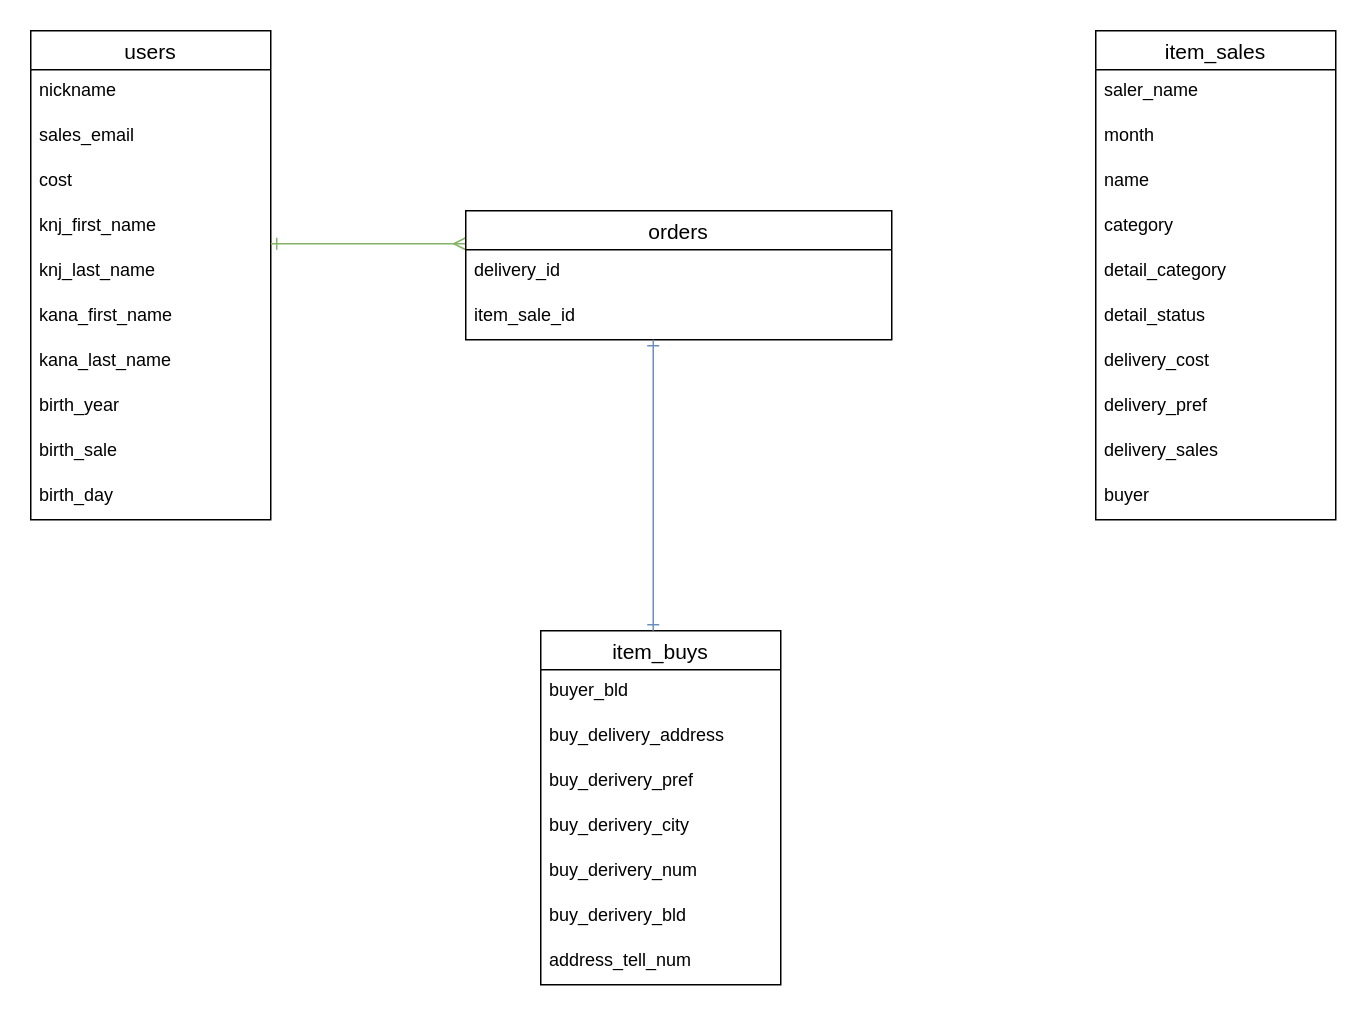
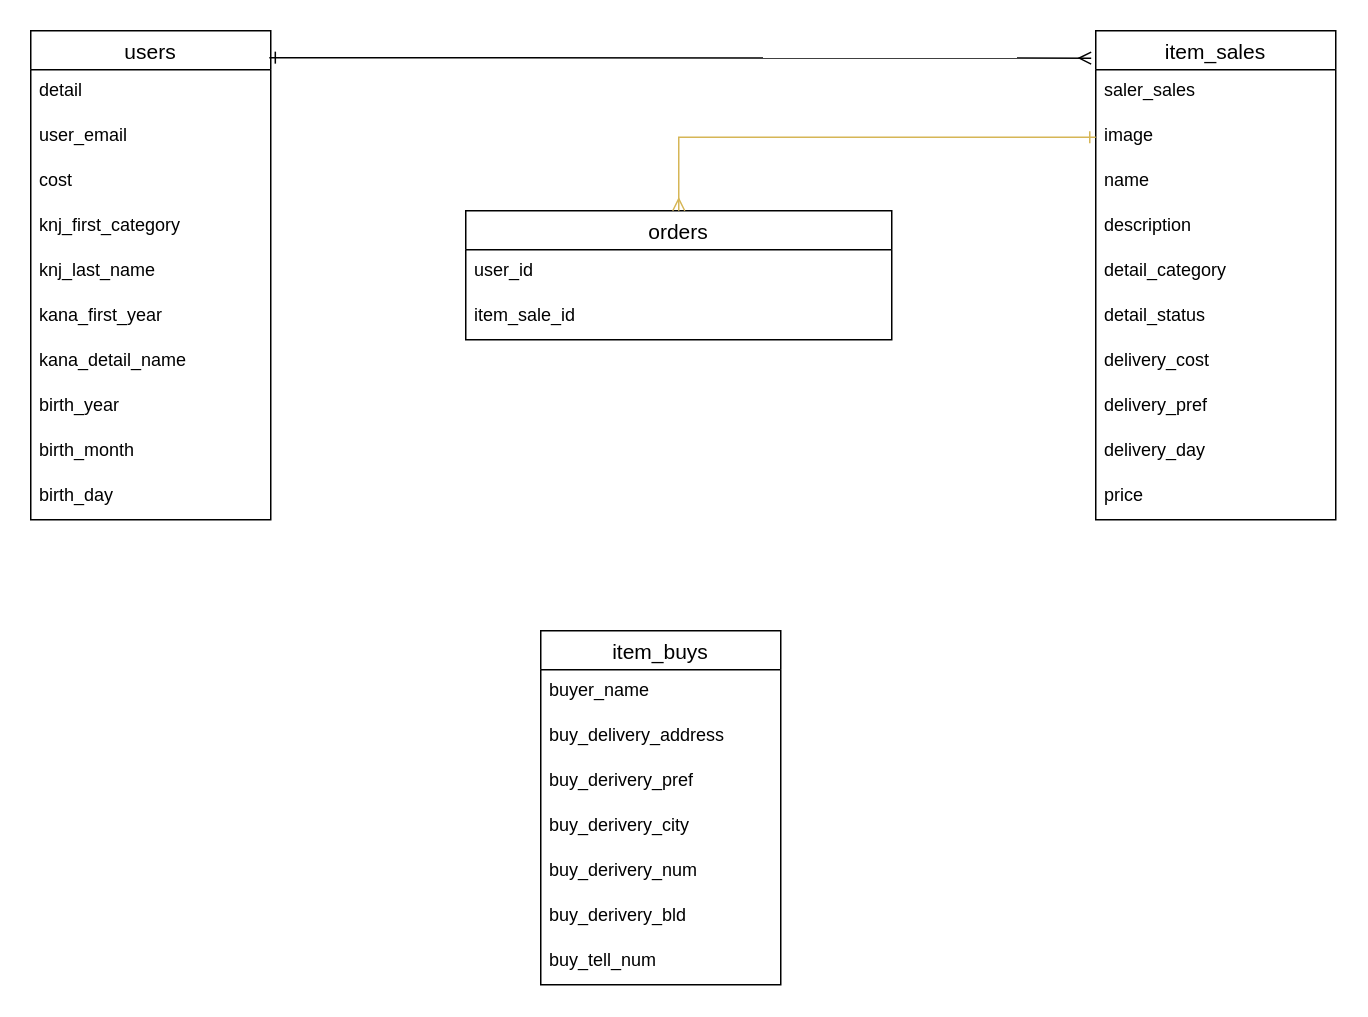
  <mxCell id="0" />
  <mxCell id="1" parent="0" />
  <mxCell id="2" value="users" style="swimlane;fontStyle=0;childLayout=stackLayout;horizontal=1;startSize=26;horizontalStack=0;resizeParent=1;resizeParentMax=0;resizeLast=0;collapsible=1;marginBottom=0;align=center;fontSize=14;" parent="1" vertex="1"><mxGeometry x="20" y="20" width="160" height="326" as="geometry" /></mxCell>
- <mxCell id="3" value="nickname" style="text;strokeColor=none;fillColor=none;spacingLeft=4;spacingRight=4;overflow=hidden;rotatable=0;points=[[0,0.5],[1,0.5]];portConstraint=eastwest;fontSize=12;" parent="2" vertex="1"><mxGeometry y="26" width="160" height="30" as="geometry" /></mxCell>
- <mxCell id="4" value="sales_email" style="text;strokeColor=none;fillColor=none;spacingLeft=4;spacingRight=4;overflow=hidden;rotatable=0;points=[[0,0.5],[1,0.5]];portConstraint=eastwest;fontSize=12;" parent="2" vertex="1"><mxGeometry y="56" width="160" height="30" as="geometry" /></mxCell>
+ <mxCell id="3" value="detail" style="text;strokeColor=none;fillColor=none;spacingLeft=4;spacingRight=4;overflow=hidden;rotatable=0;points=[[0,0.5],[1,0.5]];portConstraint=eastwest;fontSize=12;" parent="2" vertex="1"><mxGeometry y="26" width="160" height="30" as="geometry" /></mxCell>
+ <mxCell id="4" value="user_email" style="text;strokeColor=none;fillColor=none;spacingLeft=4;spacingRight=4;overflow=hidden;rotatable=0;points=[[0,0.5],[1,0.5]];portConstraint=eastwest;fontSize=12;" parent="2" vertex="1"><mxGeometry y="56" width="160" height="30" as="geometry" /></mxCell>
  <mxCell id="5" value="cost" style="text;strokeColor=none;fillColor=none;spacingLeft=4;spacingRight=4;overflow=hidden;rotatable=0;points=[[0,0.5],[1,0.5]];portConstraint=eastwest;fontSize=12;" parent="2" vertex="1"><mxGeometry y="86" width="160" height="30" as="geometry" /></mxCell>
- <mxCell id="6" value="knj_first_name" style="text;strokeColor=none;fillColor=none;spacingLeft=4;spacingRight=4;overflow=hidden;rotatable=0;points=[[0,0.5],[1,0.5]];portConstraint=eastwest;fontSize=12;" parent="2" vertex="1"><mxGeometry y="116" width="160" height="30" as="geometry" /></mxCell>
+ <mxCell id="6" value="knj_first_category" style="text;strokeColor=none;fillColor=none;spacingLeft=4;spacingRight=4;overflow=hidden;rotatable=0;points=[[0,0.5],[1,0.5]];portConstraint=eastwest;fontSize=12;" parent="2" vertex="1"><mxGeometry y="116" width="160" height="30" as="geometry" /></mxCell>
  <mxCell id="7" value="knj_last_name" style="text;strokeColor=none;fillColor=none;spacingLeft=4;spacingRight=4;overflow=hidden;rotatable=0;points=[[0,0.5],[1,0.5]];portConstraint=eastwest;fontSize=12;" parent="2" vertex="1"><mxGeometry y="146" width="160" height="30" as="geometry" /></mxCell>
- <mxCell id="8" value="kana_first_name" style="text;strokeColor=none;fillColor=none;spacingLeft=4;spacingRight=4;overflow=hidden;rotatable=0;points=[[0,0.5],[1,0.5]];portConstraint=eastwest;fontSize=12;" parent="2" vertex="1"><mxGeometry y="176" width="160" height="30" as="geometry" /></mxCell>
- <mxCell id="9" value="kana_last_name" style="text;strokeColor=none;fillColor=none;spacingLeft=4;spacingRight=4;overflow=hidden;rotatable=0;points=[[0,0.5],[1,0.5]];portConstraint=eastwest;fontSize=12;" parent="2" vertex="1"><mxGeometry y="206" width="160" height="30" as="geometry" /></mxCell>
+ <mxCell id="8" value="kana_first_year" style="text;strokeColor=none;fillColor=none;spacingLeft=4;spacingRight=4;overflow=hidden;rotatable=0;points=[[0,0.5],[1,0.5]];portConstraint=eastwest;fontSize=12;" parent="2" vertex="1"><mxGeometry y="176" width="160" height="30" as="geometry" /></mxCell>
+ <mxCell id="9" value="kana_detail_name" style="text;strokeColor=none;fillColor=none;spacingLeft=4;spacingRight=4;overflow=hidden;rotatable=0;points=[[0,0.5],[1,0.5]];portConstraint=eastwest;fontSize=12;" parent="2" vertex="1"><mxGeometry y="206" width="160" height="30" as="geometry" /></mxCell>
  <mxCell id="10" value="birth_year" style="text;strokeColor=none;fillColor=none;spacingLeft=4;spacingRight=4;overflow=hidden;rotatable=0;points=[[0,0.5],[1,0.5]];portConstraint=eastwest;fontSize=12;" parent="2" vertex="1"><mxGeometry y="236" width="160" height="30" as="geometry" /></mxCell>
- <mxCell id="11" value="birth_sale" style="text;strokeColor=none;fillColor=none;spacingLeft=4;spacingRight=4;overflow=hidden;rotatable=0;points=[[0,0.5],[1,0.5]];portConstraint=eastwest;fontSize=12;" parent="2" vertex="1"><mxGeometry y="266" width="160" height="30" as="geometry" /></mxCell>
+ <mxCell id="11" value="birth_month" style="text;strokeColor=none;fillColor=none;spacingLeft=4;spacingRight=4;overflow=hidden;rotatable=0;points=[[0,0.5],[1,0.5]];portConstraint=eastwest;fontSize=12;" parent="2" vertex="1"><mxGeometry y="266" width="160" height="30" as="geometry" /></mxCell>
  <mxCell id="12" value="birth_day" style="text;strokeColor=none;fillColor=none;spacingLeft=4;spacingRight=4;overflow=hidden;rotatable=0;points=[[0,0.5],[1,0.5]];portConstraint=eastwest;fontSize=12;" parent="2" vertex="1"><mxGeometry y="296" width="160" height="30" as="geometry" /></mxCell>
+ <mxCell id="13" style="edgeStyle=none;rounded=0;orthogonalLoop=1;jettySize=auto;html=1;endArrow=ERmany;endFill=0;entryX=-0.019;entryY=0.056;entryDx=0;entryDy=0;startArrow=ERone;startFill=0;exitX=0.994;exitY=0.055;exitDx=0;exitDy=0;exitPerimeter=0;entryPerimeter=0;" parent="1" source="2" target="14" edge="1"><mxGeometry relative="1" as="geometry"><mxPoint x="360" y="150" as="targetPoint" /><mxPoint x="250" y="61" as="sourcePoint" /></mxGeometry></mxCell>
  <mxCell id="14" value="item_sales" style="swimlane;fontStyle=0;childLayout=stackLayout;horizontal=1;startSize=26;horizontalStack=0;resizeParent=1;resizeParentMax=0;resizeLast=0;collapsible=1;marginBottom=0;align=center;fontSize=14;" parent="1" vertex="1"><mxGeometry x="730" y="20" width="160" height="326" as="geometry" /></mxCell>
- <mxCell id="15" value="saler_name" style="text;strokeColor=none;fillColor=none;spacingLeft=4;spacingRight=4;overflow=hidden;rotatable=0;points=[[0,0.5],[1,0.5]];portConstraint=eastwest;fontSize=12;" parent="14" vertex="1"><mxGeometry y="26" width="160" height="30" as="geometry" /></mxCell>
- <mxCell id="16" value="month" style="text;strokeColor=none;fillColor=none;spacingLeft=4;spacingRight=4;overflow=hidden;rotatable=0;points=[[0,0.5],[1,0.5]];portConstraint=eastwest;fontSize=12;" parent="14" vertex="1"><mxGeometry y="56" width="160" height="30" as="geometry" /></mxCell>
+ <mxCell id="15" value="saler_sales" style="text;strokeColor=none;fillColor=none;spacingLeft=4;spacingRight=4;overflow=hidden;rotatable=0;points=[[0,0.5],[1,0.5]];portConstraint=eastwest;fontSize=12;" parent="14" vertex="1"><mxGeometry y="26" width="160" height="30" as="geometry" /></mxCell>
+ <mxCell id="16" value="image" style="text;strokeColor=none;fillColor=none;spacingLeft=4;spacingRight=4;overflow=hidden;rotatable=0;points=[[0,0.5],[1,0.5]];portConstraint=eastwest;fontSize=12;" parent="14" vertex="1"><mxGeometry y="56" width="160" height="30" as="geometry" /></mxCell>
  <mxCell id="17" value="name" style="text;strokeColor=none;fillColor=none;spacingLeft=4;spacingRight=4;overflow=hidden;rotatable=0;points=[[0,0.5],[1,0.5]];portConstraint=eastwest;fontSize=12;" parent="14" vertex="1"><mxGeometry y="86" width="160" height="30" as="geometry" /></mxCell>
- <mxCell id="18" value="category" style="text;strokeColor=none;fillColor=none;spacingLeft=4;spacingRight=4;overflow=hidden;rotatable=0;points=[[0,0.5],[1,0.5]];portConstraint=eastwest;fontSize=12;" parent="14" vertex="1"><mxGeometry y="116" width="160" height="30" as="geometry" /></mxCell>
+ <mxCell id="18" value="description" style="text;strokeColor=none;fillColor=none;spacingLeft=4;spacingRight=4;overflow=hidden;rotatable=0;points=[[0,0.5],[1,0.5]];portConstraint=eastwest;fontSize=12;" parent="14" vertex="1"><mxGeometry y="116" width="160" height="30" as="geometry" /></mxCell>
  <mxCell id="19" value="detail_category" style="text;strokeColor=none;fillColor=none;spacingLeft=4;spacingRight=4;overflow=hidden;rotatable=0;points=[[0,0.5],[1,0.5]];portConstraint=eastwest;fontSize=12;" parent="14" vertex="1"><mxGeometry y="146" width="160" height="30" as="geometry" /></mxCell>
  <mxCell id="20" value="detail_status" style="text;strokeColor=none;fillColor=none;spacingLeft=4;spacingRight=4;overflow=hidden;rotatable=0;points=[[0,0.5],[1,0.5]];portConstraint=eastwest;fontSize=12;" parent="14" vertex="1"><mxGeometry y="176" width="160" height="30" as="geometry" /></mxCell>
  <mxCell id="21" value="delivery_cost" style="text;strokeColor=none;fillColor=none;spacingLeft=4;spacingRight=4;overflow=hidden;rotatable=0;points=[[0,0.5],[1,0.5]];portConstraint=eastwest;fontSize=12;" parent="14" vertex="1"><mxGeometry y="206" width="160" height="30" as="geometry" /></mxCell>
  <mxCell id="22" value="delivery_pref" style="text;strokeColor=none;fillColor=none;spacingLeft=4;spacingRight=4;overflow=hidden;rotatable=0;points=[[0,0.5],[1,0.5]];portConstraint=eastwest;fontSize=12;" parent="14" vertex="1"><mxGeometry y="236" width="160" height="30" as="geometry" /></mxCell>
- <mxCell id="23" value="delivery_sales" style="text;strokeColor=none;fillColor=none;spacingLeft=4;spacingRight=4;overflow=hidden;rotatable=0;points=[[0,0.5],[1,0.5]];portConstraint=eastwest;fontSize=12;" parent="14" vertex="1"><mxGeometry y="266" width="160" height="30" as="geometry" /></mxCell>
- <mxCell id="24" value="buyer" style="text;strokeColor=none;fillColor=none;spacingLeft=4;spacingRight=4;overflow=hidden;rotatable=0;points=[[0,0.5],[1,0.5]];portConstraint=eastwest;fontSize=12;" parent="14" vertex="1"><mxGeometry y="296" width="160" height="30" as="geometry" /></mxCell>
+ <mxCell id="23" value="delivery_day" style="text;strokeColor=none;fillColor=none;spacingLeft=4;spacingRight=4;overflow=hidden;rotatable=0;points=[[0,0.5],[1,0.5]];portConstraint=eastwest;fontSize=12;" parent="14" vertex="1"><mxGeometry y="266" width="160" height="30" as="geometry" /></mxCell>
+ <mxCell id="24" value="price" style="text;strokeColor=none;fillColor=none;spacingLeft=4;spacingRight=4;overflow=hidden;rotatable=0;points=[[0,0.5],[1,0.5]];portConstraint=eastwest;fontSize=12;" parent="14" vertex="1"><mxGeometry y="296" width="160" height="30" as="geometry" /></mxCell>
  <mxCell id="25" value="item_buys" style="swimlane;fontStyle=0;childLayout=stackLayout;horizontal=1;startSize=26;horizontalStack=0;resizeParent=1;resizeParentMax=0;resizeLast=0;collapsible=1;marginBottom=0;align=center;fontSize=14;" parent="1" vertex="1"><mxGeometry x="360" y="420" width="160" height="236" as="geometry" /></mxCell>
- <mxCell id="26" value="buyer_bld" style="text;strokeColor=none;fillColor=none;spacingLeft=4;spacingRight=4;overflow=hidden;rotatable=0;points=[[0,0.5],[1,0.5]];portConstraint=eastwest;fontSize=12;" parent="25" vertex="1"><mxGeometry y="26" width="160" height="30" as="geometry" /></mxCell>
+ <mxCell id="26" value="buyer_name" style="text;strokeColor=none;fillColor=none;spacingLeft=4;spacingRight=4;overflow=hidden;rotatable=0;points=[[0,0.5],[1,0.5]];portConstraint=eastwest;fontSize=12;" parent="25" vertex="1"><mxGeometry y="26" width="160" height="30" as="geometry" /></mxCell>
  <mxCell id="27" value="buy_delivery_address" style="text;strokeColor=none;fillColor=none;spacingLeft=4;spacingRight=4;overflow=hidden;rotatable=0;points=[[0,0.5],[1,0.5]];portConstraint=eastwest;fontSize=12;" parent="25" vertex="1"><mxGeometry y="56" width="160" height="30" as="geometry" /></mxCell>
  <mxCell id="28" value="buy_derivery_pref" style="text;strokeColor=none;fillColor=none;spacingLeft=4;spacingRight=4;overflow=hidden;rotatable=0;points=[[0,0.5],[1,0.5]];portConstraint=eastwest;fontSize=12;" parent="25" vertex="1"><mxGeometry y="86" width="160" height="30" as="geometry" /></mxCell>
  <mxCell id="29" value="buy_derivery_city" style="text;strokeColor=none;fillColor=none;spacingLeft=4;spacingRight=4;overflow=hidden;rotatable=0;points=[[0,0.5],[1,0.5]];portConstraint=eastwest;fontSize=12;" parent="25" vertex="1"><mxGeometry y="116" width="160" height="30" as="geometry" /></mxCell>
  <mxCell id="30" value="buy_derivery_num" style="text;strokeColor=none;fillColor=none;spacingLeft=4;spacingRight=4;overflow=hidden;rotatable=0;points=[[0,0.5],[1,0.5]];portConstraint=eastwest;fontSize=12;" parent="25" vertex="1"><mxGeometry y="146" width="160" height="30" as="geometry" /></mxCell>
  <mxCell id="31" value="buy_derivery_bld" style="text;strokeColor=none;fillColor=none;spacingLeft=4;spacingRight=4;overflow=hidden;rotatable=0;points=[[0,0.5],[1,0.5]];portConstraint=eastwest;fontSize=12;" parent="25" vertex="1"><mxGeometry y="176" width="160" height="30" as="geometry" /></mxCell>
- <mxCell id="32" value="address_tell_num" style="text;strokeColor=none;fillColor=none;spacingLeft=4;spacingRight=4;overflow=hidden;rotatable=0;points=[[0,0.5],[1,0.5]];portConstraint=eastwest;fontSize=12;" parent="25" vertex="1"><mxGeometry y="206" width="160" height="30" as="geometry" /></mxCell>
- <mxCell id="33" style="edgeStyle=elbowEdgeStyle;rounded=0;orthogonalLoop=1;jettySize=auto;elbow=vertical;html=1;startArrow=ERone;startFill=0;endArrow=ERmany;endFill=0;fillColor=#d5e8d4;strokeColor=#82b366;entryX=0;entryY=0.25;entryDx=0;entryDy=0;" parent="1" source="2" target="34" edge="1"><mxGeometry relative="1" as="geometry"><mxPoint x="280" y="183" as="targetPoint" /><Array as="points"><mxPoint x="240" y="162" /><mxPoint x="240" y="183" /><mxPoint x="320" y="130" /></Array></mxGeometry></mxCell>
+ <mxCell id="32" value="buy_tell_num" style="text;strokeColor=none;fillColor=none;spacingLeft=4;spacingRight=4;overflow=hidden;rotatable=0;points=[[0,0.5],[1,0.5]];portConstraint=eastwest;fontSize=12;" parent="25" vertex="1"><mxGeometry y="206" width="160" height="30" as="geometry" /></mxCell>
  <mxCell id="34" value="orders" style="swimlane;fontStyle=0;childLayout=stackLayout;horizontal=1;startSize=26;horizontalStack=0;resizeParent=1;resizeParentMax=0;resizeLast=0;collapsible=1;marginBottom=0;align=center;fontSize=14;" parent="1" vertex="1"><mxGeometry x="310" y="140" width="284" height="86" as="geometry" /></mxCell>
- <mxCell id="35" value="delivery_id" style="text;strokeColor=none;fillColor=none;spacingLeft=4;spacingRight=4;overflow=hidden;rotatable=0;points=[[0,0.5],[1,0.5]];portConstraint=eastwest;fontSize=12;" parent="34" vertex="1"><mxGeometry y="26" width="284" height="30" as="geometry" /></mxCell>
+ <mxCell id="35" value="user_id" style="text;strokeColor=none;fillColor=none;spacingLeft=4;spacingRight=4;overflow=hidden;rotatable=0;points=[[0,0.5],[1,0.5]];portConstraint=eastwest;fontSize=12;" parent="34" vertex="1"><mxGeometry y="26" width="284" height="30" as="geometry" /></mxCell>
  <mxCell id="36" value="item_sale_id" style="text;strokeColor=none;fillColor=none;spacingLeft=4;spacingRight=4;overflow=hidden;rotatable=0;points=[[0,0.5],[1,0.5]];portConstraint=eastwest;fontSize=12;" parent="34" vertex="1"><mxGeometry y="56" width="284" height="30" as="geometry" /></mxCell>
- <mxCell id="38" style="edgeStyle=elbowEdgeStyle;rounded=0;orthogonalLoop=1;jettySize=auto;elbow=vertical;html=1;startArrow=ERone;startFill=0;endArrow=ERone;endFill=0;fillColor=#dae8fc;strokeColor=#6c8ebf;" parent="1" source="34" target="25" edge="1"><mxGeometry relative="1" as="geometry"><mxPoint x="505" y="350" as="targetPoint" /><Array as="points"><mxPoint x="435" y="350.5" /><mxPoint x="435" y="371.5" /><mxPoint x="515" y="318.5" /></Array><mxPoint x="375" y="350.5" as="sourcePoint" /></mxGeometry></mxCell>
+ <mxCell id="37" style="edgeStyle=elbowEdgeStyle;rounded=0;orthogonalLoop=1;jettySize=auto;elbow=vertical;html=1;startArrow=ERone;startFill=0;endArrow=ERmany;endFill=0;fillColor=#fff2cc;strokeColor=#d6b656;" parent="1" source="14" target="34" edge="1"><mxGeometry relative="1" as="geometry"><mxPoint x="660" y="90" as="targetPoint" /><Array as="points"><mxPoint x="680" y="91" /><mxPoint x="590" y="111.5" /><mxPoint x="670" y="58.5" /></Array><mxPoint x="530" y="90.5" as="sourcePoint" /></mxGeometry></mxCell>
